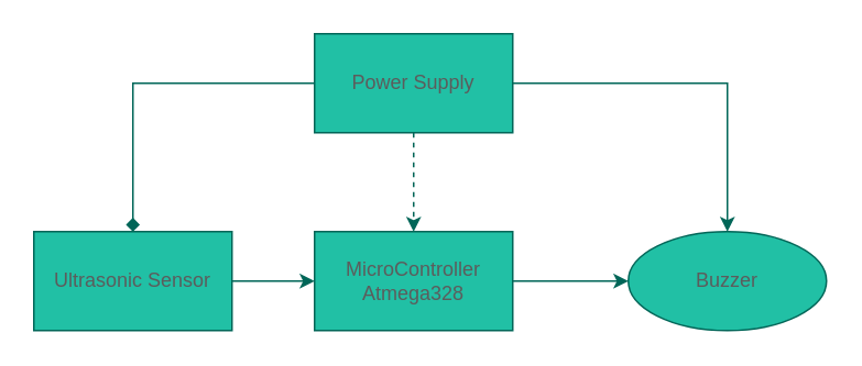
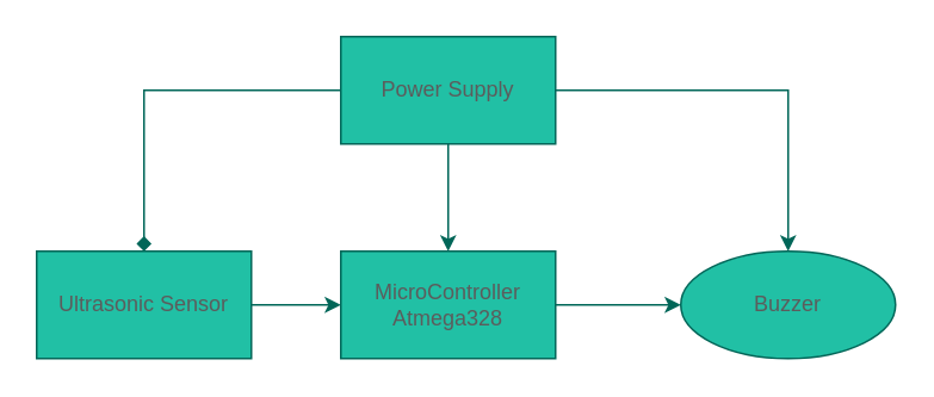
  <mxCell id="0" />
  <mxCell id="1" parent="0" />
- <mxCell id="2" style="edgeStyle=orthogonalEdgeStyle;rounded=0;orthogonalLoop=1;jettySize=auto;html=1;entryX=0.5;entryY=0;entryDx=0;entryDy=0;strokeColor=#006658;fontColor=#5C5C5C;dashed=1;" edge="1" parent="1" source="5" target="9"><mxGeometry relative="1" as="geometry" /></mxCell>
+ <mxCell id="2" style="edgeStyle=orthogonalEdgeStyle;rounded=0;orthogonalLoop=1;jettySize=auto;html=1;entryX=0.5;entryY=0;entryDx=0;entryDy=0;strokeColor=#006658;fontColor=#5C5C5C;" edge="1" parent="1" source="5" target="9"><mxGeometry relative="1" as="geometry" /></mxCell>
  <mxCell id="3" style="edgeStyle=orthogonalEdgeStyle;rounded=0;orthogonalLoop=1;jettySize=auto;html=1;exitX=1;exitY=0.5;exitDx=0;exitDy=0;entryX=0.5;entryY=0;entryDx=0;entryDy=0;strokeColor=#006658;fontColor=#5C5C5C;" edge="1" parent="1" source="5" target="10"><mxGeometry relative="1" as="geometry" /></mxCell>
  <mxCell id="4" style="edgeStyle=orthogonalEdgeStyle;rounded=0;orthogonalLoop=1;jettySize=auto;html=1;exitX=0;exitY=0.5;exitDx=0;exitDy=0;entryX=0.5;entryY=0;entryDx=0;entryDy=0;strokeColor=#006658;fontColor=#5C5C5C;endArrow=diamond;" edge="1" parent="1" source="5" target="7"><mxGeometry relative="1" as="geometry" /></mxCell>
  <mxCell id="5" value="Power Supply" style="rounded=0;whiteSpace=wrap;html=1;fillColor=#21C0A5;strokeColor=#006658;fontColor=#5C5C5C;" vertex="1" parent="1"><mxGeometry x="190" y="20" width="120" height="60" as="geometry" /></mxCell>
  <mxCell id="6" style="edgeStyle=orthogonalEdgeStyle;rounded=0;orthogonalLoop=1;jettySize=auto;html=1;exitX=1;exitY=0.5;exitDx=0;exitDy=0;entryX=0;entryY=0.5;entryDx=0;entryDy=0;strokeColor=#006658;fontColor=#5C5C5C;" edge="1" parent="1" source="7" target="9"><mxGeometry relative="1" as="geometry" /></mxCell>
  <mxCell id="7" value="Ultrasonic Sensor" style="rounded=0;whiteSpace=wrap;html=1;fillColor=#21C0A5;strokeColor=#006658;fontColor=#5C5C5C;" vertex="1" parent="1"><mxGeometry x="20" y="140" width="120" height="60" as="geometry" /></mxCell>
  <mxCell id="8" style="edgeStyle=orthogonalEdgeStyle;rounded=0;orthogonalLoop=1;jettySize=auto;html=1;exitX=1;exitY=0.5;exitDx=0;exitDy=0;strokeColor=#006658;fontColor=#5C5C5C;" edge="1" parent="1" source="9" target="10"><mxGeometry relative="1" as="geometry" /></mxCell>
  <mxCell id="9" value="MicroController&lt;br&gt;Atmega328" style="rounded=0;whiteSpace=wrap;html=1;fillColor=#21C0A5;strokeColor=#006658;fontColor=#5C5C5C;" vertex="1" parent="1"><mxGeometry x="190" y="140" width="120" height="60" as="geometry" /></mxCell>
  <mxCell id="10" value="Buzzer" style="ellipse;whiteSpace=wrap;html=1;fillColor=#21C0A5;strokeColor=#006658;fontColor=#5C5C5C;" vertex="1" parent="1"><mxGeometry x="380" y="140" width="120" height="60" as="geometry" /></mxCell>
